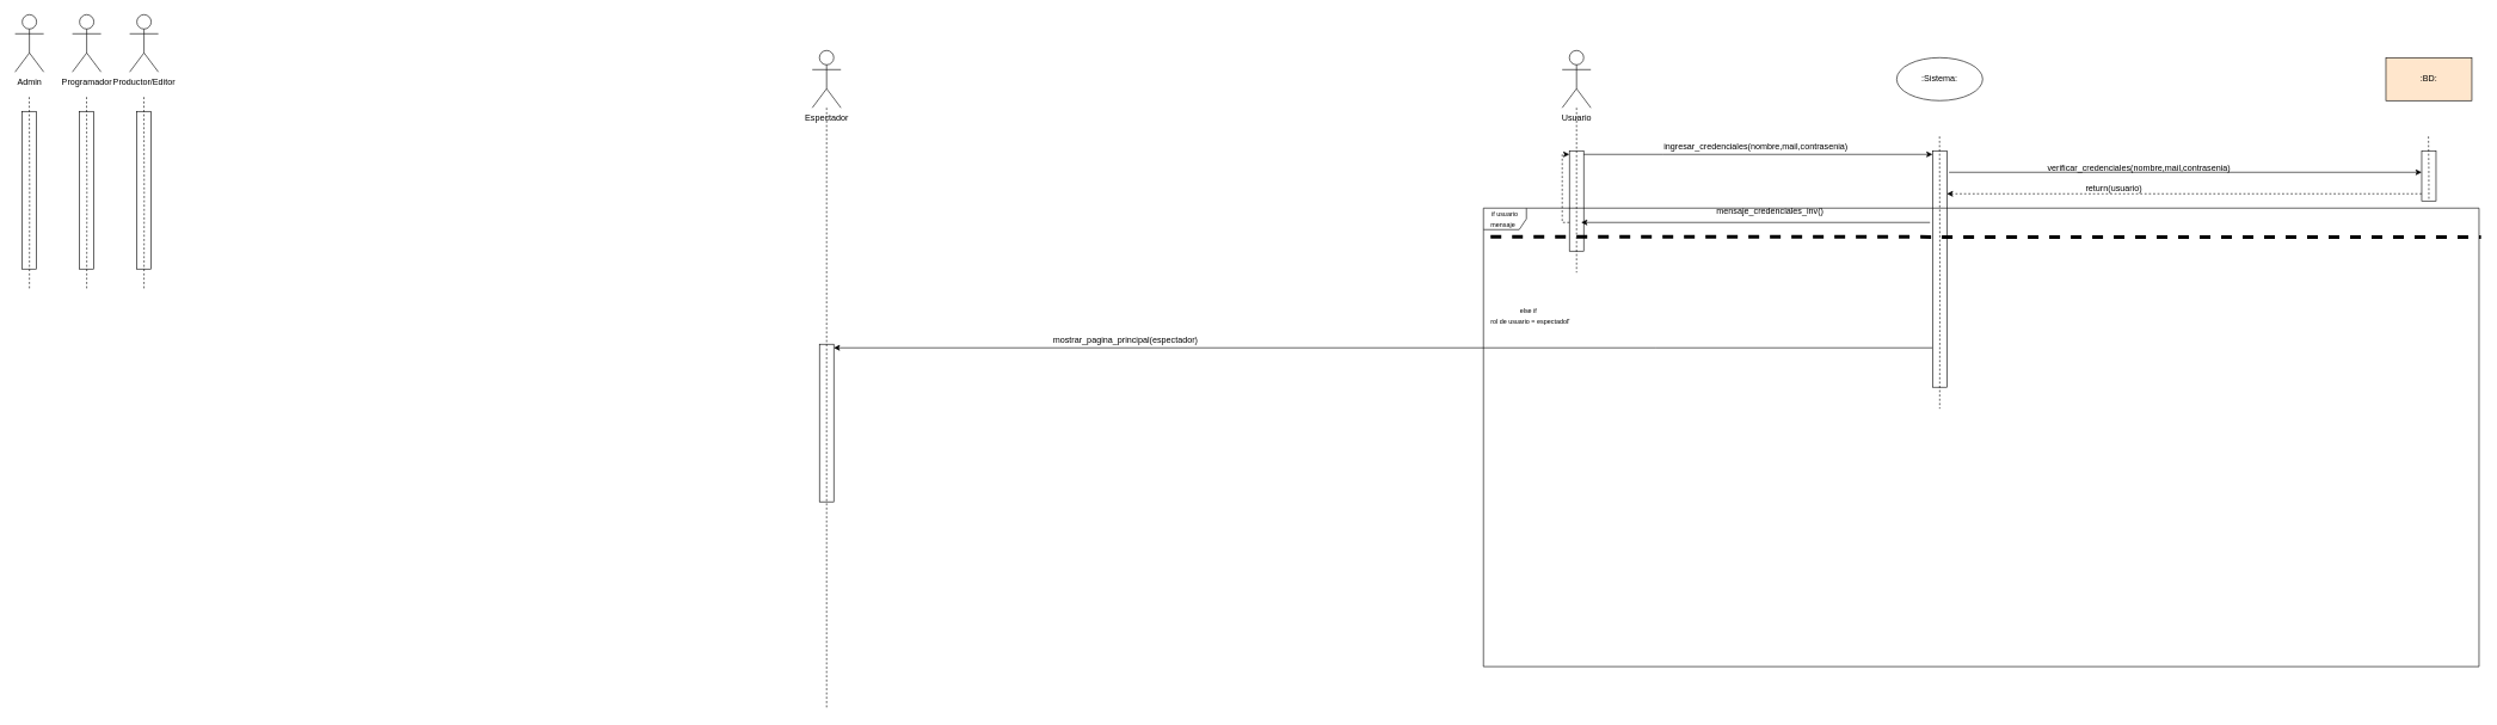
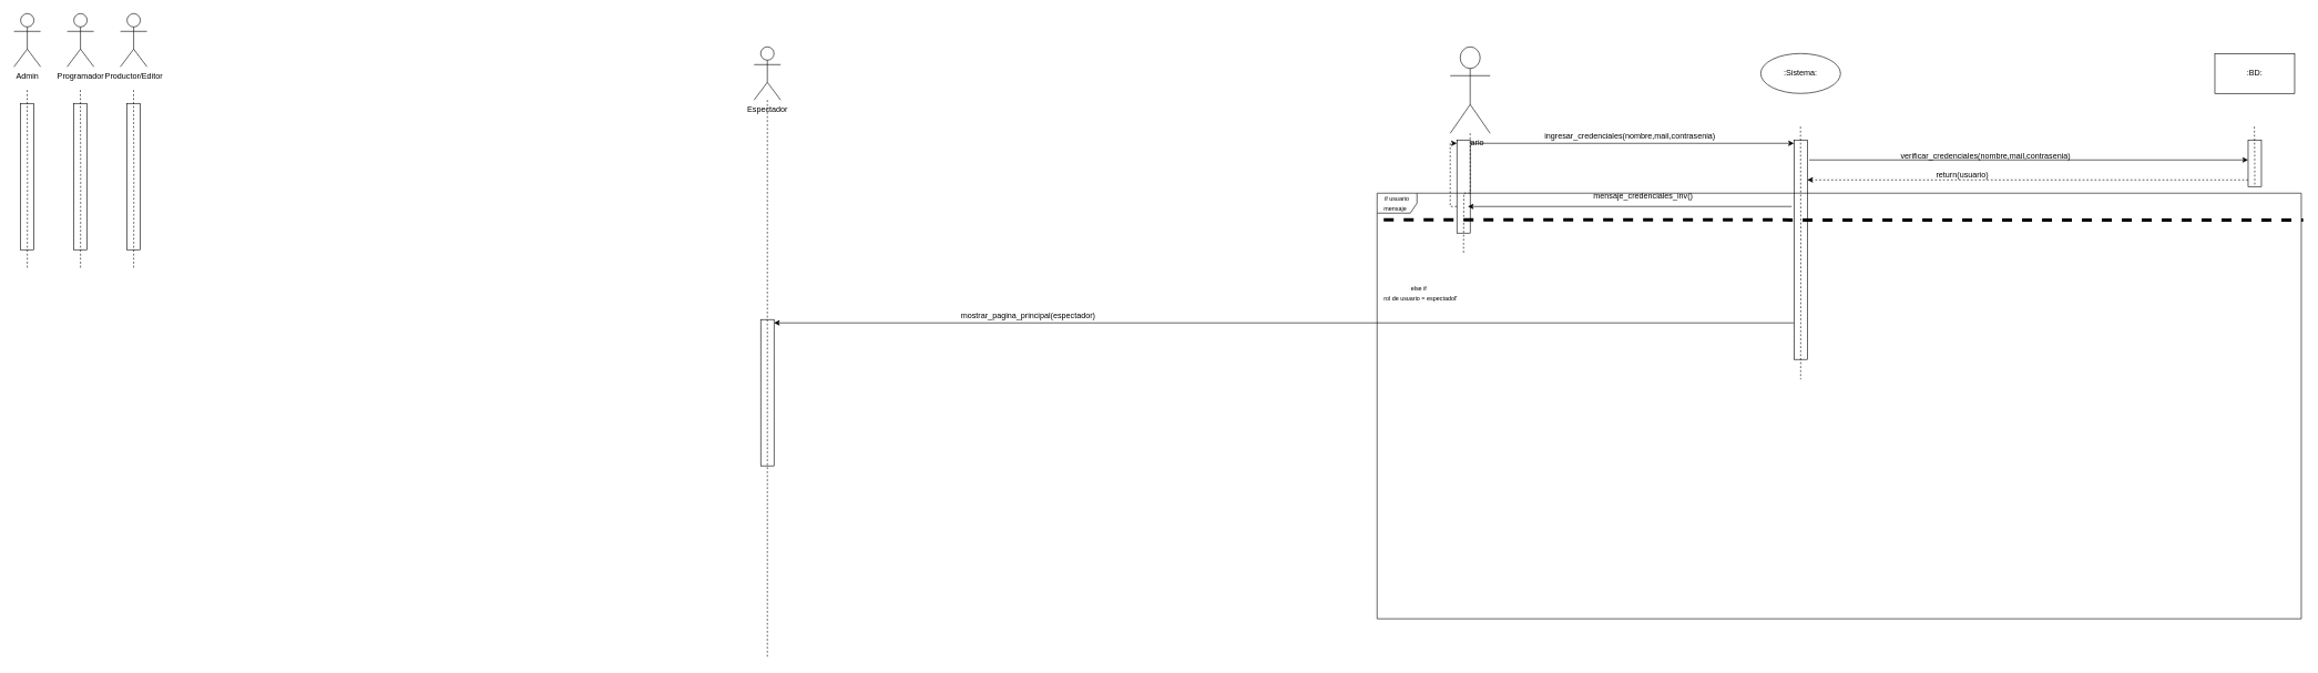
  <mxCell id="0" />
  <mxCell id="1" parent="0" />
  <mxCell id="2" value="" style="html=1;points=[[0,0,0,0,5],[0,1,0,0,-5],[1,0,0,0,5],[1,1,0,0,-5]];perimeter=orthogonalPerimeter;outlineConnect=0;targetShapes=umlLifeline;portConstraint=eastwest;newEdgeStyle={&quot;curved&quot;:0,&quot;rounded&quot;:0};container=0;" vertex="1" parent="1"><mxGeometry x="1143" y="480" width="20" height="220" as="geometry" /></mxCell>
  <mxCell id="3" value=":Sistema:" style="ellipse;whiteSpace=wrap;html=1;" vertex="1" parent="1"><mxGeometry x="2647" y="80" width="120" height="60" as="geometry" /></mxCell>
- <mxCell id="4" value=":BD:" style="rounded=0;whiteSpace=wrap;html=1;fillColor=#ffe6cc;" vertex="1" parent="1"><mxGeometry x="3330" y="80" width="120" height="60" as="geometry" /></mxCell>
- <mxCell id="5" value="Usuario" style="shape=umlActor;verticalLabelPosition=bottom;verticalAlign=top;html=1;outlineConnect=0;" vertex="1" parent="1"><mxGeometry x="2180" y="70" width="40" height="80" as="geometry" /></mxCell>
+ <mxCell id="4" value=":BD:" style="rounded=0;whiteSpace=wrap;html=1;" vertex="1" parent="1"><mxGeometry x="3330" y="80" width="120" height="60" as="geometry" /></mxCell>
+ <mxCell id="5" value="Usuario" style="shape=umlActor;verticalLabelPosition=bottom;verticalAlign=top;html=1;outlineConnect=0;" vertex="1" parent="1"><mxGeometry x="2180" y="70" width="60" height="130" as="geometry" /></mxCell>
  <mxCell id="6" value="" style="html=1;points=[[0,0,0,0,5],[0,1,0,0,-5],[1,0,0,0,5],[1,1,0,0,-5]];perimeter=orthogonalPerimeter;outlineConnect=0;targetShapes=umlLifeline;portConstraint=eastwest;newEdgeStyle={&quot;curved&quot;:0,&quot;rounded&quot;:0};" vertex="1" parent="1"><mxGeometry x="2190" y="210" width="20" height="140" as="geometry" /></mxCell>
  <mxCell id="7" value="" style="edgeStyle=orthogonalEdgeStyle;rounded=0;orthogonalLoop=1;jettySize=auto;html=1;dashed=1;endArrow=none;endFill=0;" edge="1" parent="1" source="5"><mxGeometry relative="1" as="geometry"><mxPoint x="2200" y="380" as="targetPoint" /><mxPoint x="2199.8" y="190" as="sourcePoint" /></mxGeometry></mxCell>
  <mxCell id="8" style="edgeStyle=orthogonalEdgeStyle;rounded=0;orthogonalLoop=1;jettySize=auto;html=1;curved=0;" edge="1" parent="1" target="14"><mxGeometry relative="1" as="geometry"><mxPoint x="3312.5" y="230" as="targetPoint" /><mxPoint x="2720" y="240" as="sourcePoint" /><Array as="points"><mxPoint x="3200" y="240" /><mxPoint x="3200" y="240" /></Array></mxGeometry></mxCell>
  <mxCell id="9" style="edgeStyle=orthogonalEdgeStyle;rounded=0;orthogonalLoop=1;jettySize=auto;html=1;curved=0;" edge="1" parent="1"><mxGeometry relative="1" as="geometry"><mxPoint x="2206.5" y="310" as="targetPoint" /><mxPoint x="2693.5" y="310" as="sourcePoint" /></mxGeometry></mxCell>
  <mxCell id="10" style="edgeStyle=orthogonalEdgeStyle;rounded=0;orthogonalLoop=1;jettySize=auto;html=1;curved=0;entryX=1;entryY=0;entryDx=0;entryDy=5;entryPerimeter=0;" edge="1" parent="1" source="11" target="2"><mxGeometry relative="1" as="geometry"><mxPoint x="2292.561" y="590" as="targetPoint" /><Array as="points"><mxPoint x="2310" y="485" /><mxPoint x="2310" y="485" /></Array></mxGeometry></mxCell>
  <mxCell id="11" value="" style="html=1;points=[[0,0,0,0,5],[0,1,0,0,-5],[1,0,0,0,5],[1,1,0,0,-5]];perimeter=orthogonalPerimeter;outlineConnect=0;targetShapes=umlLifeline;portConstraint=eastwest;newEdgeStyle={&quot;curved&quot;:0,&quot;rounded&quot;:0};" vertex="1" parent="1"><mxGeometry x="2697" y="210" width="20" height="330" as="geometry" /></mxCell>
  <mxCell id="12" value="" style="edgeStyle=orthogonalEdgeStyle;rounded=0;orthogonalLoop=1;jettySize=auto;html=1;dashed=1;endArrow=none;endFill=0;" edge="1" parent="1"><mxGeometry relative="1" as="geometry"><mxPoint x="2707" y="570" as="targetPoint" /><mxPoint x="2706.8" y="190" as="sourcePoint" /></mxGeometry></mxCell>
  <mxCell id="13" style="edgeStyle=orthogonalEdgeStyle;rounded=0;orthogonalLoop=1;jettySize=auto;html=1;curved=0;dashed=1;" edge="1" parent="1" source="14" target="11"><mxGeometry relative="1" as="geometry"><mxPoint x="3040" y="340" as="targetPoint" /><mxPoint x="3370" y="260" as="sourcePoint" /><Array as="points"><mxPoint x="3030" y="270" /><mxPoint x="3030" y="270" /></Array></mxGeometry></mxCell>
  <mxCell id="14" value="" style="html=1;points=[[0,0,0,0,5],[0,1,0,0,-5],[1,0,0,0,5],[1,1,0,0,-5]];perimeter=orthogonalPerimeter;outlineConnect=0;targetShapes=umlLifeline;portConstraint=eastwest;newEdgeStyle={&quot;curved&quot;:0,&quot;rounded&quot;:0};" vertex="1" parent="1"><mxGeometry x="3380" y="210" width="20" height="70" as="geometry" /></mxCell>
  <mxCell id="15" value="" style="edgeStyle=orthogonalEdgeStyle;rounded=0;orthogonalLoop=1;jettySize=auto;html=1;dashed=1;endArrow=none;endFill=0;" edge="1" parent="1"><mxGeometry relative="1" as="geometry"><mxPoint x="3390" y="280" as="targetPoint" /><mxPoint x="3389.41" y="190" as="sourcePoint" /></mxGeometry></mxCell>
  <mxCell id="16" value="ingresar_credenciales(nombre,mail,contrasenia)" style="text;html=1;align=center;verticalAlign=middle;resizable=0;points=[];autosize=1;strokeColor=none;fillColor=none;" vertex="1" parent="1"><mxGeometry x="2310" y="190" width="280" height="30" as="geometry" /></mxCell>
  <mxCell id="17" style="edgeStyle=orthogonalEdgeStyle;rounded=0;orthogonalLoop=1;jettySize=auto;html=1;curved=0;entryX=0;entryY=0;entryDx=0;entryDy=5;entryPerimeter=0;" edge="1" parent="1" source="6" target="11"><mxGeometry relative="1" as="geometry"><Array as="points"><mxPoint x="2320" y="215" /><mxPoint x="2320" y="215" /></Array></mxGeometry></mxCell>
  <mxCell id="18" value="verificar_credenciales(nombre,mail,contrasenia)" style="text;html=1;align=center;verticalAlign=middle;resizable=0;points=[];autosize=1;strokeColor=none;fillColor=none;" vertex="1" parent="1"><mxGeometry x="2845" y="220" width="280" height="30" as="geometry" /></mxCell>
  <mxCell id="19" value="return(usuario)" style="text;html=1;align=center;verticalAlign=middle;resizable=0;points=[];autosize=1;strokeColor=none;fillColor=none;" vertex="1" parent="1"><mxGeometry x="2900" y="248" width="100" height="30" as="geometry" /></mxCell>
  <mxCell id="20" value="&lt;font style=&quot;font-size: 9px;&quot;&gt;if usuario mensaje&amp;nbsp;&amp;nbsp;&lt;/font&gt;" style="shape=umlFrame;whiteSpace=wrap;html=1;pointerEvents=0;" vertex="1" parent="1"><mxGeometry x="2070" y="290" width="1390" height="640" as="geometry" /></mxCell>
  <mxCell id="21" value="mensaje_credenciales_inv()" style="text;html=1;align=center;verticalAlign=middle;resizable=0;points=[];autosize=1;strokeColor=none;fillColor=none;" vertex="1" parent="1"><mxGeometry x="2385" y="280" width="170" height="30" as="geometry" /></mxCell>
  <mxCell id="22" value="&lt;font style=&quot;font-size: 9px;&quot;&gt;else if&amp;nbsp;&amp;nbsp;&lt;/font&gt;&lt;div&gt;&lt;font style=&quot;font-size: 9px;&quot;&gt;rol de usuario = espectado&lt;/font&gt;r&lt;/div&gt;" style="text;html=1;align=center;verticalAlign=middle;resizable=0;points=[];autosize=1;strokeColor=none;fillColor=none;" vertex="1" parent="1"><mxGeometry x="2070" y="420" width="130" height="40" as="geometry" /></mxCell>
  <mxCell id="23" value="" style="endArrow=none;html=1;rounded=0;entryX=1.002;entryY=0.687;entryDx=0;entryDy=0;entryPerimeter=0;dashed=1;startSize=28;sourcePerimeterSpacing=5;curved=0;endSize=23;strokeWidth=5;" edge="1" parent="1"><mxGeometry width="50" height="50" relative="1" as="geometry"><mxPoint x="2080" y="330" as="sourcePoint" /><mxPoint x="3462.76" y="330.53" as="targetPoint" /></mxGeometry></mxCell>
  <mxCell id="24" value="" style="endArrow=classic;html=1;rounded=0;entryX=0;entryY=0;entryDx=0;entryDy=5;entryPerimeter=0;dashed=1;" edge="1" parent="1" target="6"><mxGeometry width="50" height="50" relative="1" as="geometry"><mxPoint x="2190" y="310" as="sourcePoint" /><mxPoint x="2180" y="220" as="targetPoint" /><Array as="points"><mxPoint x="2180" y="310" /><mxPoint x="2180" y="215" /></Array></mxGeometry></mxCell>
  <mxCell id="25" value="" style="group" connectable="0" vertex="1" parent="1"><mxGeometry x="180" y="20" width="40" height="385" as="geometry" /></mxCell>
  <mxCell id="26" value="" style="html=1;points=[[0,0,0,0,5],[0,1,0,0,-5],[1,0,0,0,5],[1,1,0,0,-5]];perimeter=orthogonalPerimeter;outlineConnect=0;targetShapes=umlLifeline;portConstraint=eastwest;newEdgeStyle={&quot;curved&quot;:0,&quot;rounded&quot;:0};" vertex="1" parent="25"><mxGeometry x="10" y="135" width="20" height="220" as="geometry" /></mxCell>
  <mxCell id="27" value="" style="edgeStyle=orthogonalEdgeStyle;rounded=0;orthogonalLoop=1;jettySize=auto;html=1;dashed=1;endArrow=none;endFill=0;" edge="1" parent="25"><mxGeometry relative="1" as="geometry"><mxPoint x="20" y="385" as="targetPoint" /><mxPoint x="19.8" y="115" as="sourcePoint" /></mxGeometry></mxCell>
  <mxCell id="28" value="Productor/Editor" style="shape=umlActor;verticalLabelPosition=bottom;verticalAlign=top;html=1;outlineConnect=0;" vertex="1" parent="25"><mxGeometry width="40" height="80" as="geometry" /></mxCell>
  <mxCell id="29" value="" style="group" connectable="0" vertex="1" parent="1"><mxGeometry x="100" y="20" width="40" height="385" as="geometry" /></mxCell>
  <mxCell id="30" value="" style="html=1;points=[[0,0,0,0,5],[0,1,0,0,-5],[1,0,0,0,5],[1,1,0,0,-5]];perimeter=orthogonalPerimeter;outlineConnect=0;targetShapes=umlLifeline;portConstraint=eastwest;newEdgeStyle={&quot;curved&quot;:0,&quot;rounded&quot;:0};" vertex="1" parent="29"><mxGeometry x="10" y="135" width="20" height="220" as="geometry" /></mxCell>
  <mxCell id="31" value="" style="edgeStyle=orthogonalEdgeStyle;rounded=0;orthogonalLoop=1;jettySize=auto;html=1;dashed=1;endArrow=none;endFill=0;" edge="1" parent="29"><mxGeometry relative="1" as="geometry"><mxPoint x="20" y="385" as="targetPoint" /><mxPoint x="19.8" y="115" as="sourcePoint" /></mxGeometry></mxCell>
  <mxCell id="32" value="Programador" style="shape=umlActor;verticalLabelPosition=bottom;verticalAlign=top;html=1;outlineConnect=0;" vertex="1" parent="29"><mxGeometry width="40" height="80" as="geometry" /></mxCell>
  <mxCell id="33" value="" style="group" connectable="0" vertex="1" parent="1"><mxGeometry x="20" y="20" width="40" height="385" as="geometry" /></mxCell>
  <mxCell id="34" value="" style="html=1;points=[[0,0,0,0,5],[0,1,0,0,-5],[1,0,0,0,5],[1,1,0,0,-5]];perimeter=orthogonalPerimeter;outlineConnect=0;targetShapes=umlLifeline;portConstraint=eastwest;newEdgeStyle={&quot;curved&quot;:0,&quot;rounded&quot;:0};" vertex="1" parent="33"><mxGeometry x="10" y="135" width="20" height="220" as="geometry" /></mxCell>
  <mxCell id="35" value="" style="edgeStyle=orthogonalEdgeStyle;rounded=0;orthogonalLoop=1;jettySize=auto;html=1;dashed=1;endArrow=none;endFill=0;" edge="1" parent="33"><mxGeometry relative="1" as="geometry"><mxPoint x="20" y="385" as="targetPoint" /><mxPoint x="19.8" y="115" as="sourcePoint" /></mxGeometry></mxCell>
  <mxCell id="36" value="Admin" style="shape=umlActor;verticalLabelPosition=bottom;verticalAlign=top;html=1;outlineConnect=0;" vertex="1" parent="33"><mxGeometry width="40" height="80" as="geometry" /></mxCell>
  <mxCell id="37" value="Espectador" style="shape=umlActor;verticalLabelPosition=bottom;verticalAlign=top;html=1;outlineConnect=0;container=0;" vertex="1" parent="1"><mxGeometry x="1133" y="70" width="40" height="80" as="geometry" /></mxCell>
  <mxCell id="38" value="" style="edgeStyle=orthogonalEdgeStyle;rounded=0;orthogonalLoop=1;jettySize=auto;html=1;dashed=1;endArrow=none;endFill=0;" edge="1" parent="1" source="37"><mxGeometry relative="1" as="geometry"><mxPoint x="1153" y="990" as="targetPoint" /><mxPoint x="1162.8" y="257.208" as="sourcePoint" /><Array as="points"><mxPoint x="1153" y="980" /></Array></mxGeometry></mxCell>
- <mxCell id="39" value="mostrar_pagina_principal(espectador)" style="text;html=1;align=center;verticalAlign=middle;resizable=0;points=[];autosize=1;strokeColor=none;fillColor=none;" vertex="1" parent="1"><mxGeometry x="1455" y="460" width="230" height="30" as="geometry" /></mxCell>
+ <mxCell id="39" value="mostrar_pagina_principal(espectador)" style="text;html=1;align=center;verticalAlign=middle;resizable=0;points=[];autosize=1;strokeColor=none;fillColor=none;" vertex="1" parent="1"><mxGeometry x="1430" y="460" width="230" height="30" as="geometry" /></mxCell>
